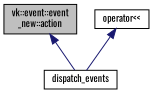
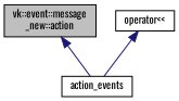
  digraph {
    fontname=Oswald
    rankdir=TB
    node [color=black fillcolor=white fontname=Oswald fontsize=10 shape=record style=filled]
    edge [color=midnightblue dir=back fontname=Oswald fontsize=10 labelfontname=Helvetica labelfontsize=10 style=solid]
-   n1 [fillcolor=grey75 fontcolor=black height=0.2 label="vk::event::event\l_new::action" width=0.4]
-   n2 [height=0.2 label=dispatch_events width=0.4]
+   n1 [fillcolor=grey75 fontcolor=black height=0.2 label="vk::event::message\l_new::action" width=0.4]
+   n2 [height=0.2 label=action_events width=0.4]
    n3 [height=0.2 label="operator\<\<" width=0.4]
    n1 -> n2
    n3 -> n2
  }
